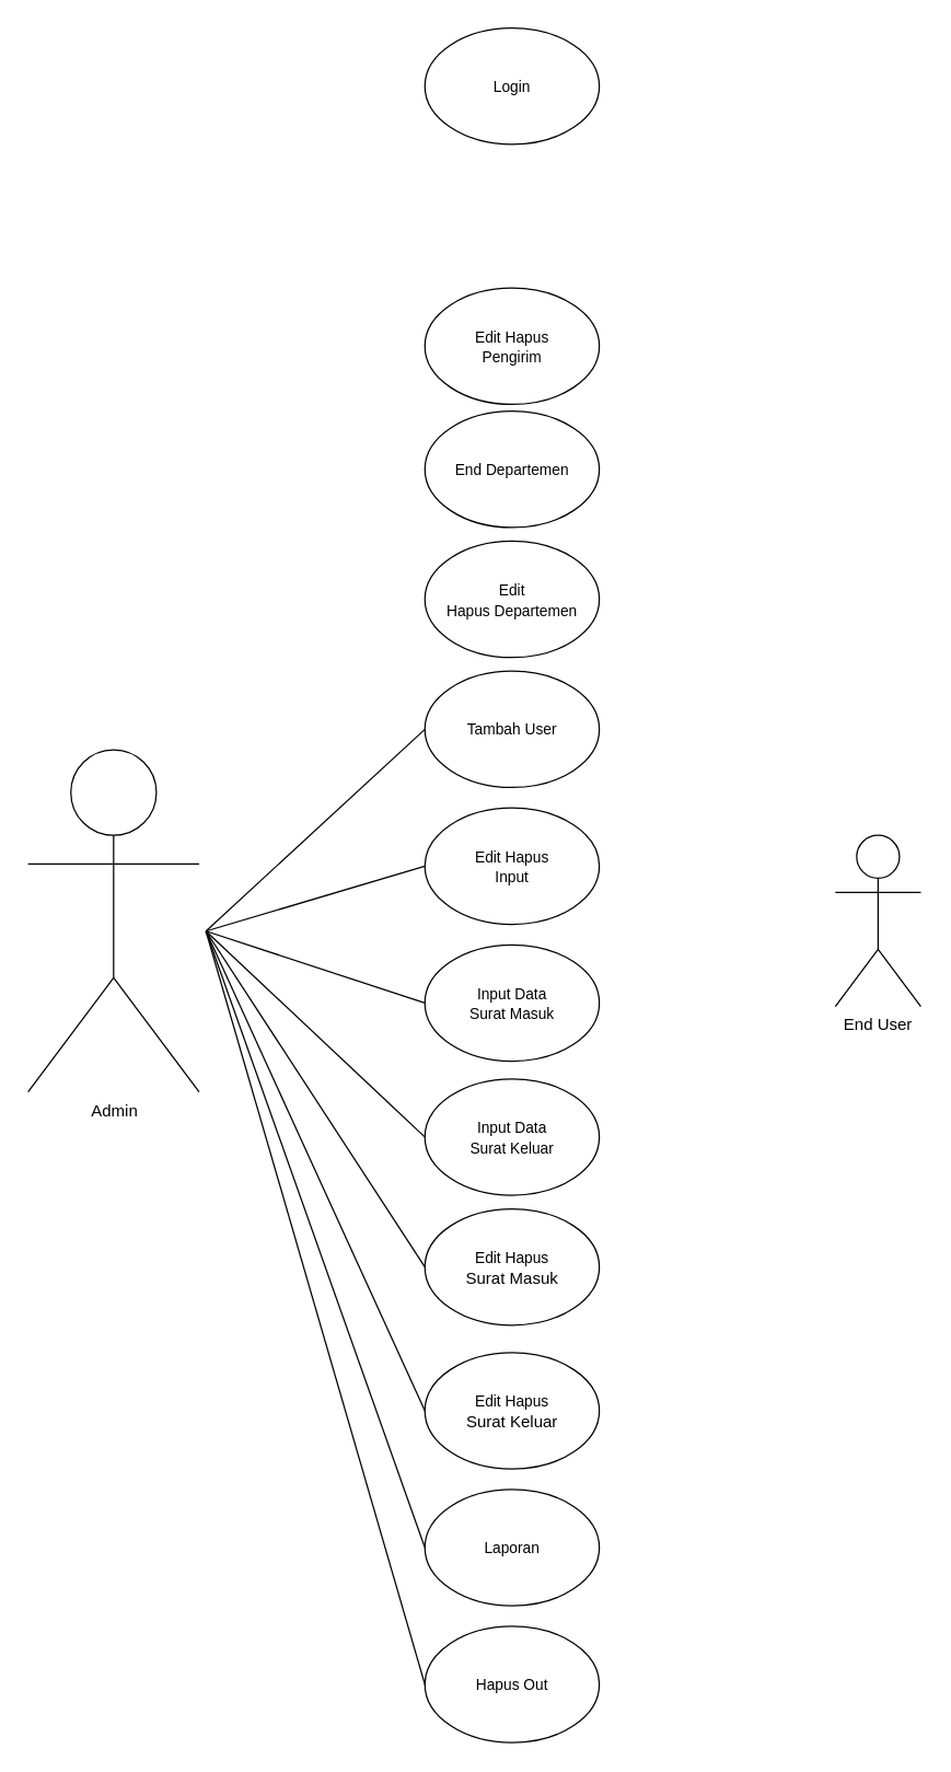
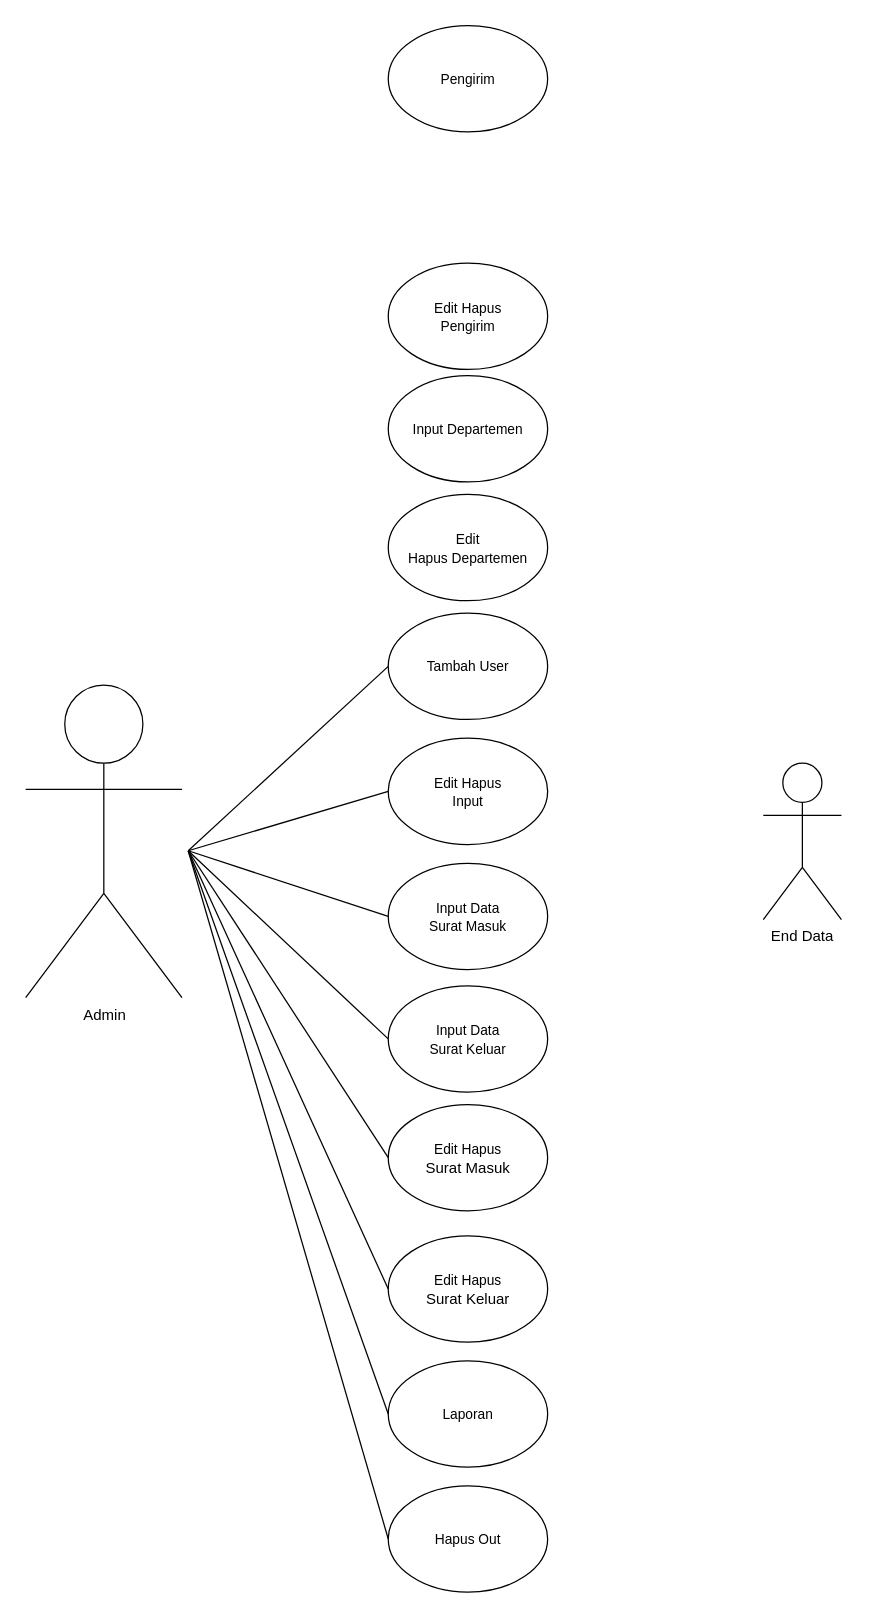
  <mxCell id="0" />
  <mxCell id="1" parent="0" />
  <mxCell id="2" value="Admin" style="shape=umlActor;verticalLabelPosition=bottom;verticalAlign=top;html=1;outlineConnect=0;" vertex="1" parent="1"><mxGeometry x="20" y="547.5" width="125" height="250" as="geometry" /></mxCell>
  <mxCell id="3" value="&lt;font style=&quot;font-size: 11px;&quot;&gt;Input Data &lt;br&gt;Surat Masuk&lt;/font&gt;" style="ellipse;whiteSpace=wrap;html=1;" vertex="1" parent="1"><mxGeometry x="310" y="690" width="127.5" height="85" as="geometry" /></mxCell>
  <mxCell id="4" value="&lt;font style=&quot;font-size: 11px;&quot;&gt;Input Data &lt;br&gt;Surat Keluar&lt;/font&gt;" style="ellipse;whiteSpace=wrap;html=1;" vertex="1" parent="1"><mxGeometry x="310" y="788" width="127.5" height="85" as="geometry" /></mxCell>
  <mxCell id="5" value="&lt;span style=&quot;font-size: 11px;&quot;&gt;Edit Hapus&lt;br&gt;&lt;/span&gt;Surat Masuk" style="ellipse;whiteSpace=wrap;html=1;" vertex="1" parent="1"><mxGeometry x="310" y="883" width="127.5" height="85" as="geometry" /></mxCell>
  <mxCell id="6" value="&lt;span style=&quot;font-size: 11px;&quot;&gt;Edit Hapus&lt;br&gt;&lt;/span&gt;Surat Keluar" style="ellipse;whiteSpace=wrap;html=1;" vertex="1" parent="1"><mxGeometry x="310" y="988" width="127.5" height="85" as="geometry" /></mxCell>
  <mxCell id="7" value="&lt;span style=&quot;font-size: 11px;&quot;&gt;Laporan&lt;/span&gt;" style="ellipse;whiteSpace=wrap;html=1;" vertex="1" parent="1"><mxGeometry x="310" y="1088" width="127.5" height="85" as="geometry" /></mxCell>
  <mxCell id="8" value="&lt;span style=&quot;font-size: 11px;&quot;&gt;Hapus Out&lt;/span&gt;" style="ellipse;whiteSpace=wrap;html=1;" vertex="1" parent="1"><mxGeometry x="310" y="1188" width="127.5" height="85" as="geometry" /></mxCell>
  <mxCell id="9" value="" style="endArrow=none;html=1;rounded=0;entryX=0;entryY=0.5;entryDx=0;entryDy=0;" edge="1" parent="1" target="3"><mxGeometry width="50" height="50" relative="1" as="geometry"><mxPoint x="150" y="680" as="sourcePoint" /><mxPoint x="240" y="660" as="targetPoint" /></mxGeometry></mxCell>
  <mxCell id="10" value="" style="endArrow=none;html=1;rounded=0;entryX=0;entryY=0.5;entryDx=0;entryDy=0;" edge="1" parent="1" target="4"><mxGeometry width="50" height="50" relative="1" as="geometry"><mxPoint x="150" y="680" as="sourcePoint" /><mxPoint x="240" y="660" as="targetPoint" /></mxGeometry></mxCell>
  <mxCell id="11" value="" style="endArrow=none;html=1;rounded=0;entryX=0;entryY=0.5;entryDx=0;entryDy=0;" edge="1" parent="1" target="5"><mxGeometry width="50" height="50" relative="1" as="geometry"><mxPoint x="150" y="680" as="sourcePoint" /><mxPoint x="270" y="630" as="targetPoint" /></mxGeometry></mxCell>
  <mxCell id="12" value="" style="endArrow=none;html=1;rounded=0;entryX=0;entryY=0.5;entryDx=0;entryDy=0;" edge="1" parent="1" target="6"><mxGeometry width="50" height="50" relative="1" as="geometry"><mxPoint x="150" y="680" as="sourcePoint" /><mxPoint x="220" y="690" as="targetPoint" /></mxGeometry></mxCell>
  <mxCell id="13" value="" style="endArrow=none;html=1;rounded=0;entryX=0;entryY=0.5;entryDx=0;entryDy=0;" edge="1" parent="1" target="7"><mxGeometry width="50" height="50" relative="1" as="geometry"><mxPoint x="150" y="680" as="sourcePoint" /><mxPoint x="210" y="690" as="targetPoint" /></mxGeometry></mxCell>
  <mxCell id="14" value="" style="endArrow=none;html=1;rounded=0;entryX=0;entryY=0.5;entryDx=0;entryDy=0;" edge="1" parent="1" target="8"><mxGeometry width="50" height="50" relative="1" as="geometry"><mxPoint x="150" y="680" as="sourcePoint" /><mxPoint x="290" y="700" as="targetPoint" /></mxGeometry></mxCell>
- <mxCell id="15" value="End User" style="shape=umlActor;verticalLabelPosition=bottom;verticalAlign=top;html=1;outlineConnect=0;" vertex="1" parent="1"><mxGeometry x="610" y="610" width="62.5" height="125" as="geometry" /></mxCell>
- <mxCell id="16" value="&lt;span style=&quot;font-size: 11px;&quot;&gt;Login&lt;/span&gt;" style="ellipse;whiteSpace=wrap;html=1;" vertex="1" parent="1"><mxGeometry x="310" y="20" width="127.5" height="85" as="geometry" /></mxCell>
+ <mxCell id="15" value="End Data" style="shape=umlActor;verticalLabelPosition=bottom;verticalAlign=top;html=1;outlineConnect=0;" vertex="1" parent="1"><mxGeometry x="610" y="610" width="62.5" height="125" as="geometry" /></mxCell>
+ <mxCell id="16" value="&lt;span style=&quot;font-size: 11px;&quot;&gt;Pengirim&lt;/span&gt;" style="ellipse;whiteSpace=wrap;html=1;" vertex="1" parent="1"><mxGeometry x="310" y="20" width="127.5" height="85" as="geometry" /></mxCell>
  <mxCell id="17" value="&lt;span style=&quot;font-size: 11px;&quot;&gt;Edit Hapus &lt;br&gt;Pengirim&lt;/span&gt;" style="ellipse;whiteSpace=wrap;html=1;" vertex="1" parent="1"><mxGeometry x="310" y="210" width="127.5" height="85" as="geometry" /></mxCell>
- <mxCell id="18" value="&lt;span style=&quot;font-size: 11px;&quot;&gt;End Departemen&lt;/span&gt;" style="ellipse;whiteSpace=wrap;html=1;" vertex="1" parent="1"><mxGeometry x="310" y="300" width="127.5" height="85" as="geometry" /></mxCell>
+ <mxCell id="18" value="&lt;span style=&quot;font-size: 11px;&quot;&gt;Input Departemen&lt;/span&gt;" style="ellipse;whiteSpace=wrap;html=1;" vertex="1" parent="1"><mxGeometry x="310" y="300" width="127.5" height="85" as="geometry" /></mxCell>
  <mxCell id="19" value="&lt;span style=&quot;font-size: 11px;&quot;&gt;Edit &lt;br&gt;Hapus Departemen&lt;/span&gt;" style="ellipse;whiteSpace=wrap;html=1;" vertex="1" parent="1"><mxGeometry x="310" y="395" width="127.5" height="85" as="geometry" /></mxCell>
  <mxCell id="20" value="&lt;span style=&quot;font-size: 11px;&quot;&gt;Tambah User&lt;/span&gt;" style="ellipse;whiteSpace=wrap;html=1;" vertex="1" parent="1"><mxGeometry x="310" y="490" width="127.5" height="85" as="geometry" /></mxCell>
  <mxCell id="21" value="&lt;span style=&quot;font-size: 11px;&quot;&gt;Edit Hapus &lt;br&gt;Input&lt;/span&gt;" style="ellipse;whiteSpace=wrap;html=1;" vertex="1" parent="1"><mxGeometry x="310" y="590" width="127.5" height="85" as="geometry" /></mxCell>
  <mxCell id="22" value="" style="endArrow=none;html=1;rounded=0;entryX=0;entryY=0.5;entryDx=0;entryDy=0;" edge="1" parent="1" target="21"><mxGeometry width="50" height="50" relative="1" as="geometry"><mxPoint x="150" y="680" as="sourcePoint" /><mxPoint x="320" y="743" as="targetPoint" /></mxGeometry></mxCell>
  <mxCell id="23" value="" style="endArrow=none;html=1;rounded=0;entryX=0;entryY=0.5;entryDx=0;entryDy=0;" edge="1" parent="1" target="20"><mxGeometry width="50" height="50" relative="1" as="geometry"><mxPoint x="150" y="680" as="sourcePoint" /><mxPoint x="320" y="643" as="targetPoint" /></mxGeometry></mxCell>
